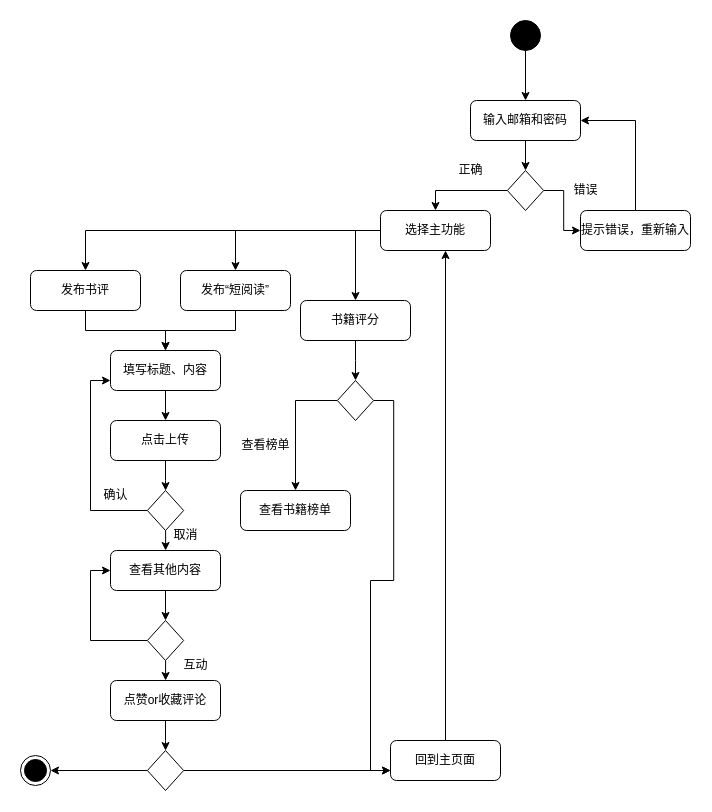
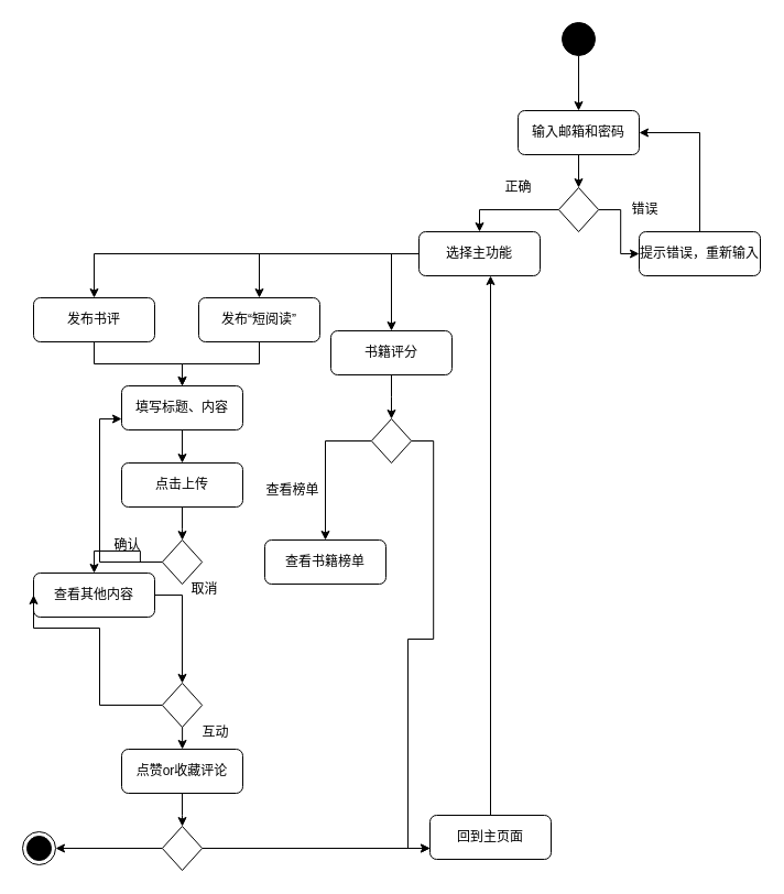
  <mxCell id="0" />
  <mxCell id="1" parent="0" />
  <mxCell id="2" value="" style="edgeStyle=orthogonalEdgeStyle;rounded=0;orthogonalLoop=1;jettySize=auto;html=1;" edge="1" parent="1" source="3" target="5"><mxGeometry relative="1" as="geometry" /></mxCell>
  <mxCell id="3" value="" style="ellipse;fillColor=strokeColor;" vertex="1" parent="1"><mxGeometry x="510" y="20" width="30" height="30" as="geometry" /></mxCell>
  <mxCell id="4" style="edgeStyle=orthogonalEdgeStyle;rounded=0;orthogonalLoop=1;jettySize=auto;html=1;entryX=0.5;entryY=0;entryDx=0;entryDy=0;" edge="1" parent="1" source="5" target="10"><mxGeometry relative="1" as="geometry" /></mxCell>
  <mxCell id="5" value="输入邮箱和密码" style="rounded=1;whiteSpace=wrap;html=1;" vertex="1" parent="1"><mxGeometry x="470" y="100" width="110" height="40" as="geometry" /></mxCell>
  <mxCell id="6" style="edgeStyle=orthogonalEdgeStyle;rounded=0;orthogonalLoop=1;jettySize=auto;html=1;entryX=1;entryY=0.5;entryDx=0;entryDy=0;" edge="1" parent="1" source="7" target="5"><mxGeometry relative="1" as="geometry" /></mxCell>
  <mxCell id="7" value="提示错误，重新输入" style="rounded=1;whiteSpace=wrap;html=1;" vertex="1" parent="1"><mxGeometry x="580" y="210" width="110" height="40" as="geometry" /></mxCell>
  <mxCell id="8" style="edgeStyle=orthogonalEdgeStyle;rounded=0;orthogonalLoop=1;jettySize=auto;html=1;entryX=0;entryY=0.5;entryDx=0;entryDy=0;" edge="1" parent="1" source="10" target="7"><mxGeometry relative="1" as="geometry" /></mxCell>
  <mxCell id="9" style="edgeStyle=orthogonalEdgeStyle;rounded=0;orthogonalLoop=1;jettySize=auto;html=1;entryX=0.5;entryY=0;entryDx=0;entryDy=0;" edge="1" parent="1" source="10" target="14"><mxGeometry relative="1" as="geometry" /></mxCell>
  <mxCell id="10" value="" style="rhombus;whiteSpace=wrap;html=1;" vertex="1" parent="1"><mxGeometry x="506.88" y="170" width="36.25" height="40" as="geometry" /></mxCell>
  <mxCell id="11" style="edgeStyle=orthogonalEdgeStyle;rounded=0;orthogonalLoop=1;jettySize=auto;html=1;exitX=0;exitY=0.5;exitDx=0;exitDy=0;entryX=0.5;entryY=0;entryDx=0;entryDy=0;" edge="1" parent="1" source="14" target="20"><mxGeometry relative="1" as="geometry" /></mxCell>
  <mxCell id="12" style="edgeStyle=orthogonalEdgeStyle;rounded=0;orthogonalLoop=1;jettySize=auto;html=1;exitX=0;exitY=0.5;exitDx=0;exitDy=0;entryX=0.5;entryY=0;entryDx=0;entryDy=0;" edge="1" parent="1" source="14" target="18"><mxGeometry relative="1" as="geometry" /></mxCell>
  <mxCell id="13" style="edgeStyle=orthogonalEdgeStyle;rounded=0;orthogonalLoop=1;jettySize=auto;html=1;entryX=0.5;entryY=0;entryDx=0;entryDy=0;" edge="1" parent="1" source="14" target="16"><mxGeometry relative="1" as="geometry" /></mxCell>
  <mxCell id="14" value="选择主功能" style="rounded=1;whiteSpace=wrap;html=1;" vertex="1" parent="1"><mxGeometry x="380" y="210" width="110" height="40" as="geometry" /></mxCell>
  <mxCell id="15" style="edgeStyle=orthogonalEdgeStyle;rounded=0;orthogonalLoop=1;jettySize=auto;html=1;entryX=0.5;entryY=0;entryDx=0;entryDy=0;" edge="1" parent="1" source="16" target="22"><mxGeometry relative="1" as="geometry" /></mxCell>
  <mxCell id="16" value="发布书评" style="rounded=1;whiteSpace=wrap;html=1;" vertex="1" parent="1"><mxGeometry x="30" y="270" width="110" height="40" as="geometry" /></mxCell>
  <mxCell id="17" style="edgeStyle=orthogonalEdgeStyle;rounded=0;orthogonalLoop=1;jettySize=auto;html=1;entryX=0.5;entryY=0;entryDx=0;entryDy=0;" edge="1" parent="1" source="18" target="22"><mxGeometry relative="1" as="geometry" /></mxCell>
  <mxCell id="18" value="发布“短阅读”" style="rounded=1;whiteSpace=wrap;html=1;" vertex="1" parent="1"><mxGeometry x="180" y="270" width="110" height="40" as="geometry" /></mxCell>
  <mxCell id="19" value="" style="edgeStyle=orthogonalEdgeStyle;rounded=0;orthogonalLoop=1;jettySize=auto;html=1;" edge="1" parent="1" source="20" target="44"><mxGeometry relative="1" as="geometry" /></mxCell>
  <mxCell id="20" value="书籍评分" style="rounded=1;whiteSpace=wrap;html=1;" vertex="1" parent="1"><mxGeometry x="300" y="300" width="110" height="40" as="geometry" /></mxCell>
  <mxCell id="21" value="" style="edgeStyle=orthogonalEdgeStyle;rounded=0;orthogonalLoop=1;jettySize=auto;html=1;" edge="1" parent="1" source="22" target="24"><mxGeometry relative="1" as="geometry" /></mxCell>
  <mxCell id="22" value="填写标题、内容" style="rounded=1;whiteSpace=wrap;html=1;" vertex="1" parent="1"><mxGeometry x="110" y="350" width="110" height="40" as="geometry" /></mxCell>
  <mxCell id="23" value="" style="edgeStyle=orthogonalEdgeStyle;rounded=0;orthogonalLoop=1;jettySize=auto;html=1;" edge="1" parent="1" source="24" target="27"><mxGeometry relative="1" as="geometry" /></mxCell>
  <mxCell id="24" value="点击上传" style="rounded=1;whiteSpace=wrap;html=1;" vertex="1" parent="1"><mxGeometry x="110" y="420" width="110" height="40" as="geometry" /></mxCell>
  <mxCell id="25" style="edgeStyle=orthogonalEdgeStyle;rounded=0;orthogonalLoop=1;jettySize=auto;html=1;entryX=0;entryY=0.75;entryDx=0;entryDy=0;" edge="1" parent="1" source="27" target="22"><mxGeometry relative="1" as="geometry"><Array as="points"><mxPoint x="90" y="510" /><mxPoint x="90" y="380" /></Array></mxGeometry></mxCell>
  <mxCell id="26" style="edgeStyle=orthogonalEdgeStyle;rounded=0;orthogonalLoop=1;jettySize=auto;html=1;entryX=0.5;entryY=0;entryDx=0;entryDy=0;" edge="1" parent="1" source="27" target="29"><mxGeometry relative="1" as="geometry" /></mxCell>
  <mxCell id="27" value="" style="rhombus;whiteSpace=wrap;html=1;" vertex="1" parent="1"><mxGeometry x="146.88" y="490" width="36.25" height="40" as="geometry" /></mxCell>
  <mxCell id="28" style="edgeStyle=orthogonalEdgeStyle;rounded=0;orthogonalLoop=1;jettySize=auto;html=1;entryX=0.5;entryY=0;entryDx=0;entryDy=0;" edge="1" parent="1" source="29" target="32"><mxGeometry relative="1" as="geometry" /></mxCell>
- <mxCell id="29" value="查看其他内容" style="rounded=1;whiteSpace=wrap;html=1;" vertex="1" parent="1"><mxGeometry x="110" y="550" width="110" height="40" as="geometry" /></mxCell>
+ <mxCell id="29" value="查看其他内容" style="rounded=1;whiteSpace=wrap;html=1;" vertex="1" parent="1"><mxGeometry x="30" y="520" width="110" height="40" as="geometry" /></mxCell>
  <mxCell id="30" style="edgeStyle=orthogonalEdgeStyle;rounded=0;orthogonalLoop=1;jettySize=auto;html=1;entryX=0;entryY=0.5;entryDx=0;entryDy=0;" edge="1" parent="1" source="32" target="29"><mxGeometry relative="1" as="geometry"><Array as="points"><mxPoint x="90" y="640" /><mxPoint x="90" y="570" /></Array></mxGeometry></mxCell>
  <mxCell id="31" value="" style="edgeStyle=orthogonalEdgeStyle;rounded=0;orthogonalLoop=1;jettySize=auto;html=1;" edge="1" parent="1" source="32" target="34"><mxGeometry relative="1" as="geometry" /></mxCell>
  <mxCell id="32" value="" style="rhombus;whiteSpace=wrap;html=1;" vertex="1" parent="1"><mxGeometry x="146.88" y="620" width="36.25" height="40" as="geometry" /></mxCell>
  <mxCell id="33" value="" style="edgeStyle=orthogonalEdgeStyle;rounded=0;orthogonalLoop=1;jettySize=auto;html=1;" edge="1" parent="1" source="34" target="37"><mxGeometry relative="1" as="geometry" /></mxCell>
  <mxCell id="34" value="点赞or收藏评论" style="rounded=1;whiteSpace=wrap;html=1;" vertex="1" parent="1"><mxGeometry x="110.01" y="680" width="110" height="40" as="geometry" /></mxCell>
  <mxCell id="35" style="edgeStyle=orthogonalEdgeStyle;rounded=0;orthogonalLoop=1;jettySize=auto;html=1;entryX=1;entryY=0.5;entryDx=0;entryDy=0;" edge="1" parent="1" source="37" target="38"><mxGeometry relative="1" as="geometry" /></mxCell>
  <mxCell id="36" style="edgeStyle=orthogonalEdgeStyle;rounded=0;orthogonalLoop=1;jettySize=auto;html=1;entryX=0;entryY=0.75;entryDx=0;entryDy=0;" edge="1" parent="1" source="37" target="40"><mxGeometry relative="1" as="geometry"><Array as="points"><mxPoint x="374" y="770" /></Array></mxGeometry></mxCell>
  <mxCell id="37" value="" style="rhombus;whiteSpace=wrap;html=1;" vertex="1" parent="1"><mxGeometry x="146.89" y="750" width="36.25" height="40" as="geometry" /></mxCell>
  <mxCell id="38" value="" style="ellipse;html=1;shape=endState;fillColor=strokeColor;" vertex="1" parent="1"><mxGeometry x="20" y="755" width="30" height="30" as="geometry" /></mxCell>
  <mxCell id="39" style="edgeStyle=orthogonalEdgeStyle;rounded=0;orthogonalLoop=1;jettySize=auto;html=1;" edge="1" parent="1" source="40"><mxGeometry relative="1" as="geometry"><mxPoint x="445" y="250" as="targetPoint" /></mxGeometry></mxCell>
  <mxCell id="40" value="回到主页面" style="rounded=1;whiteSpace=wrap;html=1;" vertex="1" parent="1"><mxGeometry x="390" y="740" width="110" height="40" as="geometry" /></mxCell>
  <mxCell id="41" value="查看书籍榜单" style="rounded=1;whiteSpace=wrap;html=1;" vertex="1" parent="1"><mxGeometry x="240" y="490" width="110" height="40" as="geometry" /></mxCell>
  <mxCell id="42" style="edgeStyle=orthogonalEdgeStyle;rounded=0;orthogonalLoop=1;jettySize=auto;html=1;exitX=0;exitY=0.5;exitDx=0;exitDy=0;entryX=0.5;entryY=0;entryDx=0;entryDy=0;" edge="1" parent="1" source="44" target="41"><mxGeometry relative="1" as="geometry" /></mxCell>
  <mxCell id="43" style="edgeStyle=orthogonalEdgeStyle;rounded=0;orthogonalLoop=1;jettySize=auto;html=1;entryX=0;entryY=0.75;entryDx=0;entryDy=0;" edge="1" parent="1" source="44" target="40"><mxGeometry relative="1" as="geometry" /></mxCell>
  <mxCell id="44" value="" style="rhombus;whiteSpace=wrap;html=1;" vertex="1" parent="1"><mxGeometry x="336.87" y="380" width="36.25" height="40" as="geometry" /></mxCell>
  <mxCell id="45" value="正确" style="text;html=1;align=center;verticalAlign=middle;resizable=0;points=[];autosize=1;strokeColor=none;fillColor=none;" vertex="1" parent="1"><mxGeometry x="445" y="155" width="50" height="30" as="geometry" /></mxCell>
  <mxCell id="46" value="错误" style="text;html=1;align=center;verticalAlign=middle;resizable=0;points=[];autosize=1;strokeColor=none;fillColor=none;" vertex="1" parent="1"><mxGeometry x="560" y="175" width="50" height="30" as="geometry" /></mxCell>
  <mxCell id="47" value="确认&lt;span style=&quot;color: rgba(0, 0, 0, 0); font-family: monospace; font-size: 0px; text-align: start;&quot;&gt;%3CmxGraphModel%3E%3Croot%3E%3CmxCell%20id%3D%220%22%2F%3E%3CmxCell%20id%3D%221%22%20parent%3D%220%22%2F%3E%3CmxCell%20id%3D%222%22%20value%3D%22%E6%AD%A3%E7%A1%AE%22%20style%3D%22text%3Bhtml%3D1%3Balign%3Dcenter%3BverticalAlign%3Dmiddle%3Bresizable%3D0%3Bpoints%3D%5B%5D%3Bautosize%3D1%3BstrokeColor%3Dnone%3BfillColor%3Dnone%3B%22%20vertex%3D%221%22%20parent%3D%221%22%3E%3CmxGeometry%20x%3D%22485%22%20y%3D%22185%22%20width%3D%2250%22%20height%3D%2230%22%20as%3D%22geometry%22%2F%3E%3C%2FmxCell%3E%3C%2Froot%3E%3C%2FmxGraphModel%3E&lt;/span&gt;" style="text;html=1;align=center;verticalAlign=middle;resizable=0;points=[];autosize=1;strokeColor=none;fillColor=none;" vertex="1" parent="1"><mxGeometry x="90" y="480" width="50" height="30" as="geometry" /></mxCell>
  <mxCell id="48" value="取消" style="text;html=1;align=center;verticalAlign=middle;resizable=0;points=[];autosize=1;strokeColor=none;fillColor=none;" vertex="1" parent="1"><mxGeometry x="160" y="520" width="50" height="30" as="geometry" /></mxCell>
  <mxCell id="49" value="互动" style="text;html=1;align=center;verticalAlign=middle;resizable=0;points=[];autosize=1;strokeColor=none;fillColor=none;" vertex="1" parent="1"><mxGeometry x="170" y="650" width="50" height="30" as="geometry" /></mxCell>
  <mxCell id="50" value="查看榜单" style="text;html=1;align=center;verticalAlign=middle;resizable=0;points=[];autosize=1;strokeColor=none;fillColor=none;" vertex="1" parent="1"><mxGeometry x="230" y="430" width="70" height="30" as="geometry" /></mxCell>
